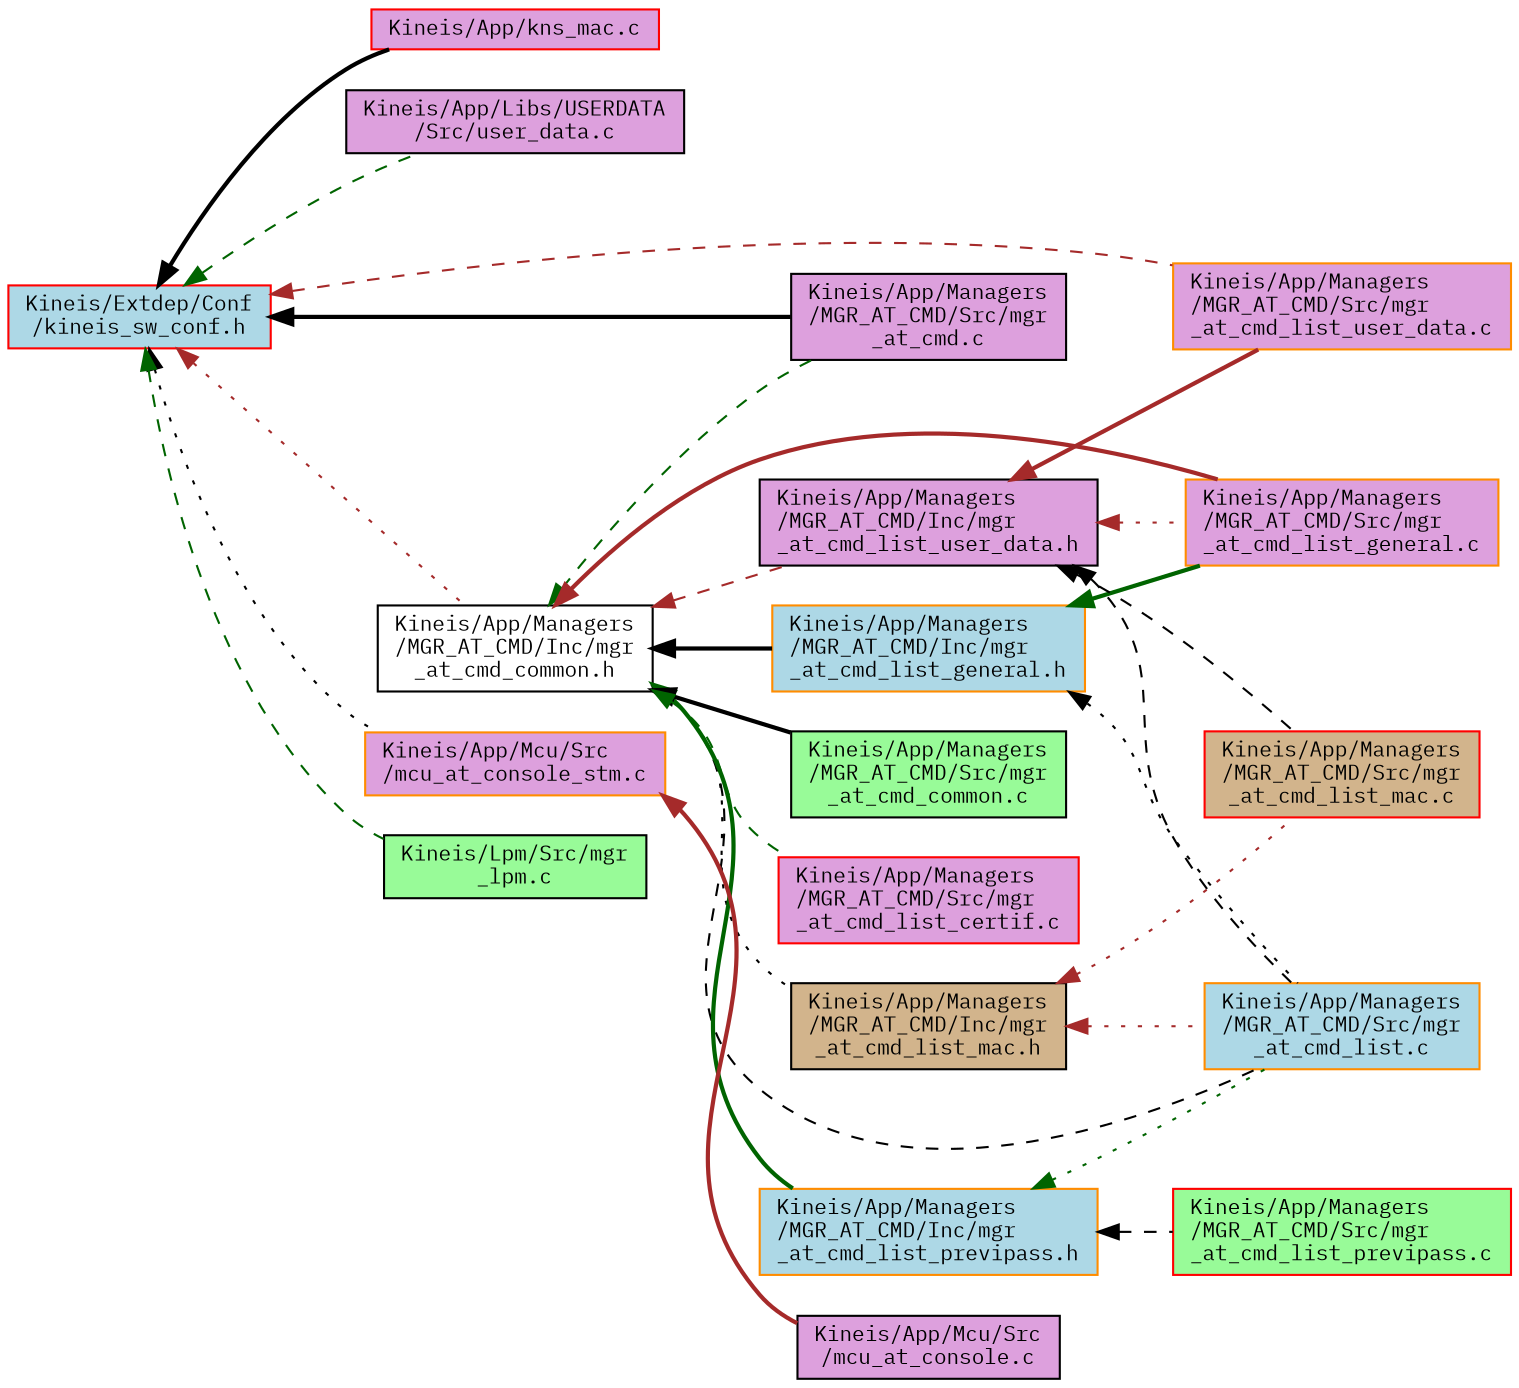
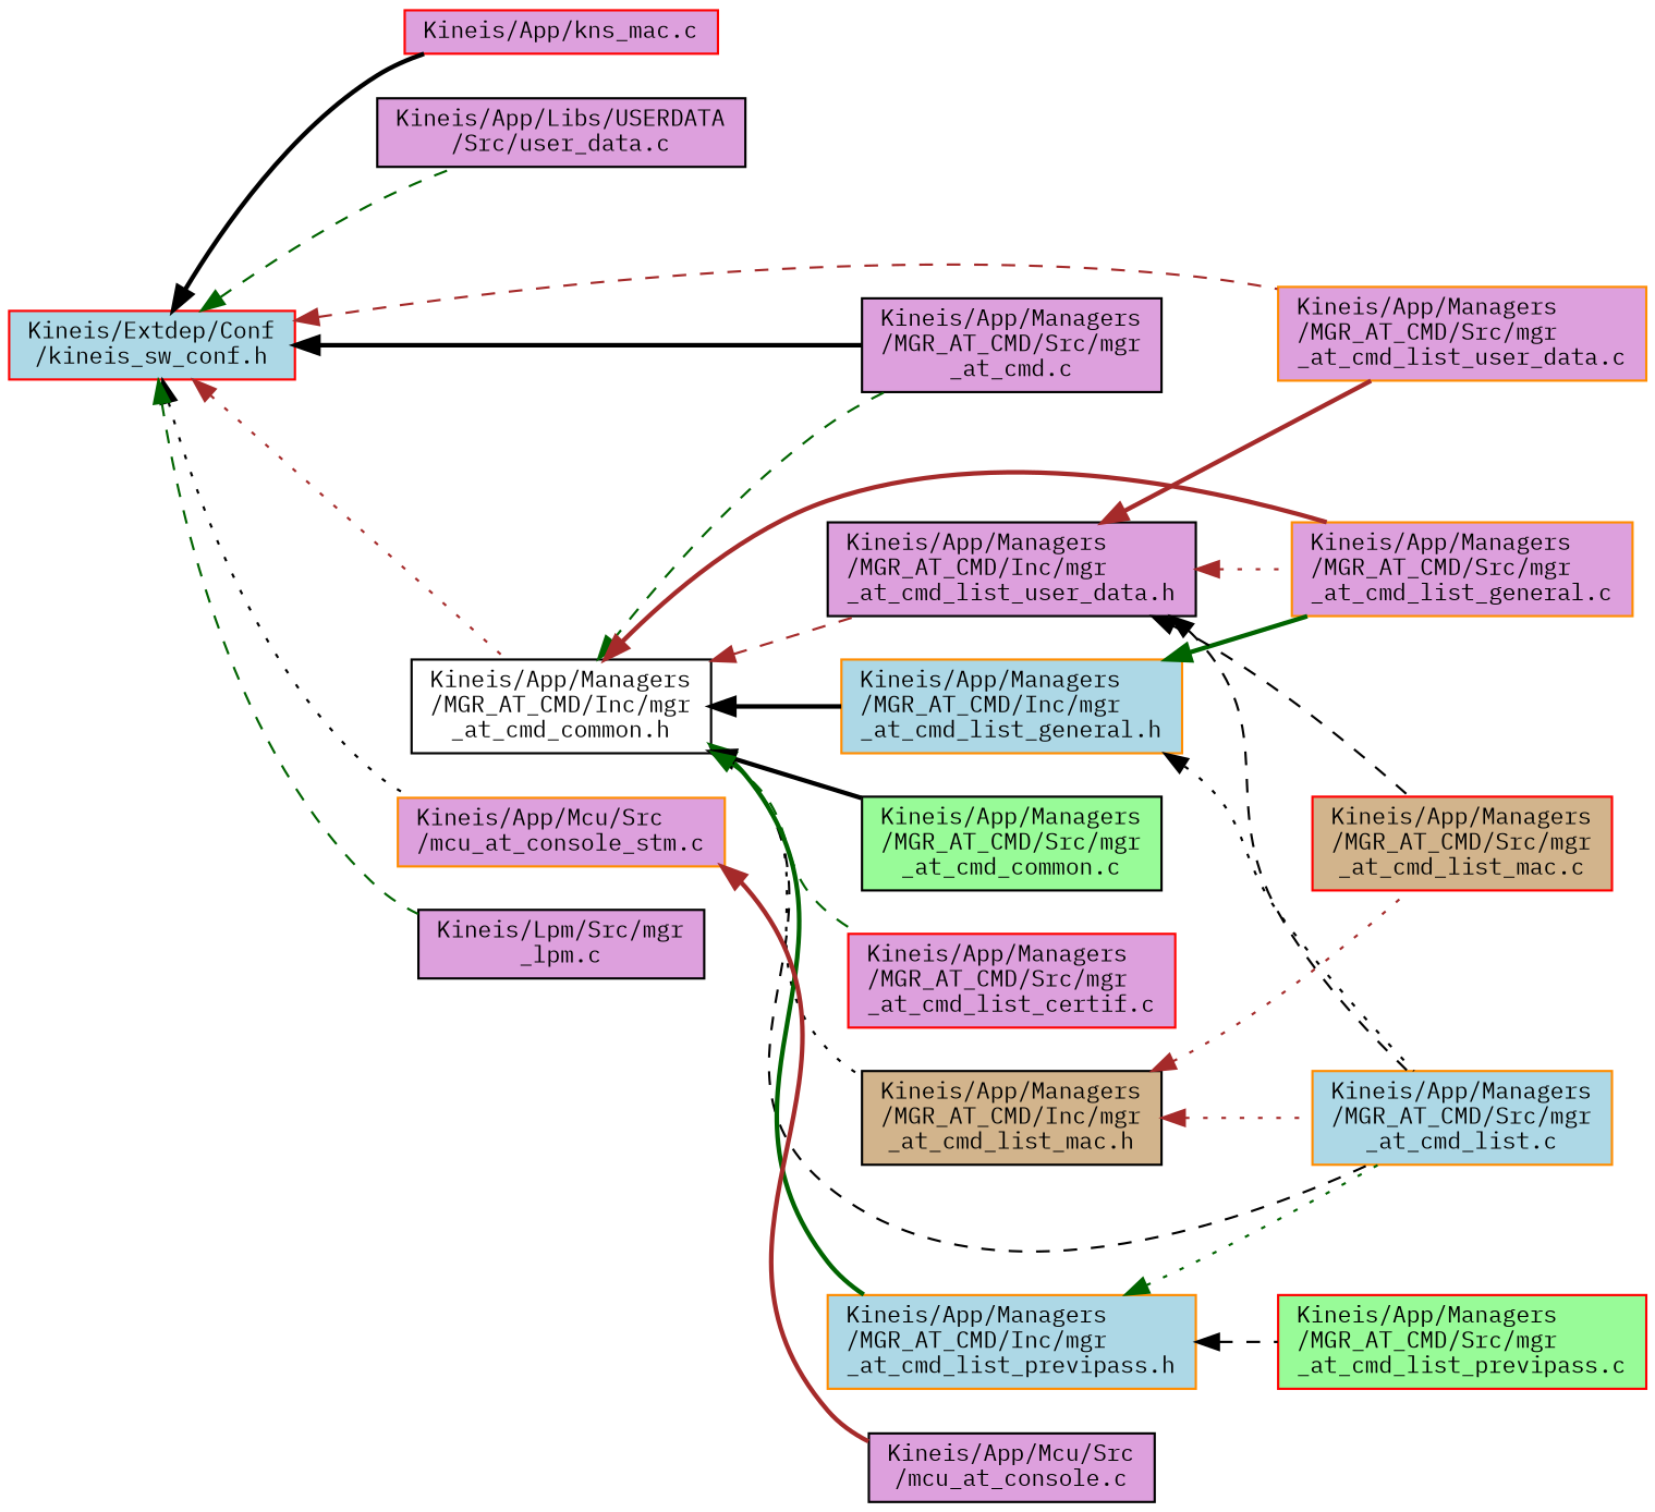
  digraph {
    fontname="IBM Plex Mono"
    rankdir=LR
    node [color=black fillcolor=plum fontname="IBM Plex Mono" fontsize=10 shape=record style=filled]
    edge [color=black dir=back fontname="IBM Plex Mono" fontsize=10 labelfontname=Helvetica labelfontsize=10 style=dashed]
    n1 [color=red fillcolor=lightblue fontcolor=black height=0.2 label="Kineis/Extdep/Conf\l/kineis_sw_conf.h" width=0.4]
    n2 [color=red height=0.2 label="Kineis/App/kns_mac.c" width=0.4]
    n3 [height=0.2 label="Kineis/App/Libs/USERDATA\l/Src/user_data.c" width=0.4]
    n4 [fillcolor=white height=0.2 label="Kineis/App/Managers\l/MGR_AT_CMD/Inc/mgr\l_at_cmd_common.h" width=0.4]
    n5 [color=darkorange height=0.2 label="Kineis/App/Managers\l/MGR_AT_CMD/Src/mgr\l_at_cmd_list_user_data.c" width=0.4]
    n6 [height=0.2 label="Kineis/App/Managers\l/MGR_AT_CMD/Src/mgr\l_at_cmd.c" width=0.4]
    n7 [color=darkorange height=0.2 label="Kineis/App/Mcu/Src\l/mcu_at_console_stm.c" width=0.4]
-   n8 [fillcolor=palegreen height=0.2 label="Kineis/Lpm/Src/mgr\l_lpm.c" width=0.4]
+   n8 [height=0.2 label="Kineis/Lpm/Src/mgr\l_lpm.c" width=0.4]
    n9 [color=darkorange fillcolor=lightblue height=0.2 label="Kineis/App/Managers\l/MGR_AT_CMD/Inc/mgr\l_at_cmd_list_general.h" width=0.4]
    n10 [color=darkorange fillcolor=lightblue height=0.2 label="Kineis/App/Managers\l/MGR_AT_CMD/Src/mgr\l_at_cmd_list.c" width=0.4]
    n11 [color=darkorange height=0.2 label="Kineis/App/Managers\l/MGR_AT_CMD/Src/mgr\l_at_cmd_list_general.c" width=0.4]
    n12 [fillcolor=tan height=0.2 label="Kineis/App/Managers\l/MGR_AT_CMD/Inc/mgr\l_at_cmd_list_mac.h" width=0.4]
    n13 [color=darkorange fillcolor=lightblue height=0.2 label="Kineis/App/Managers\l/MGR_AT_CMD/Inc/mgr\l_at_cmd_list_previpass.h" width=0.4]
    n14 [height=0.2 label="Kineis/App/Managers\l/MGR_AT_CMD/Inc/mgr\l_at_cmd_list_user_data.h" width=0.4]
    n15 [fillcolor=palegreen height=0.2 label="Kineis/App/Managers\l/MGR_AT_CMD/Src/mgr\l_at_cmd_common.c" width=0.4]
    n16 [color=red height=0.2 label="Kineis/App/Managers\l/MGR_AT_CMD/Src/mgr\l_at_cmd_list_certif.c" width=0.4]
    n17 [height=0.2 label="Kineis/App/Mcu/Src\l/mcu_at_console.c" width=0.4]
    n18 [color=red fillcolor=tan height=0.2 label="Kineis/App/Managers\l/MGR_AT_CMD/Src/mgr\l_at_cmd_list_mac.c" width=0.4]
    n19 [color=red fillcolor=palegreen height=0.2 label="Kineis/App/Managers\l/MGR_AT_CMD/Src/mgr\l_at_cmd_list_previpass.c" width=0.4]
    n1 -> n2 [style=bold]
    n1 -> n3 [color=darkgreen]
    n1 -> n4 [color=brown style=dotted]
    n1 -> n5 [color=brown]
    n1 -> n6 [style=bold]
    n1 -> n7 [style=dotted]
    n1 -> n8 [color=darkgreen]
    n4 -> n6 [color=darkgreen]
    n4 -> n9 [style=bold]
    n4 -> n10
    n4 -> n11 [color=brown style=bold]
    n4 -> n12 [style=dotted]
    n4 -> n13 [color=darkgreen style=bold]
    n4 -> n14 [color=brown]
    n4 -> n15 [style=bold]
    n4 -> n16 [color=darkgreen]
    n7 -> n17 [color=brown style=bold]
    n9 -> n10 [style=dotted]
    n9 -> n11 [color=darkgreen style=bold]
    n12 -> n10 [color=brown style=dotted]
    n12 -> n18 [color=brown style=dotted]
    n13 -> n10 [color=darkgreen style=dotted]
    n13 -> n19
    n14 -> n5 [color=brown style=bold]
    n14 -> n10
    n14 -> n11 [color=brown style=dotted]
    n14 -> n18
  }
